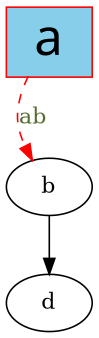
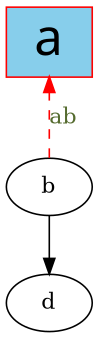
  digraph {
    a [color=red fillcolor=skyblue fontname=Kai fontsize=32 shape=record style=filled]
    b
    d
-   a -> b [color=red fontcolor=darkolivegreen label=ab style=dashed]
+   b -> a [color=red fontcolor=darkolivegreen label=ab style=dashed]
    b -> d
  }
